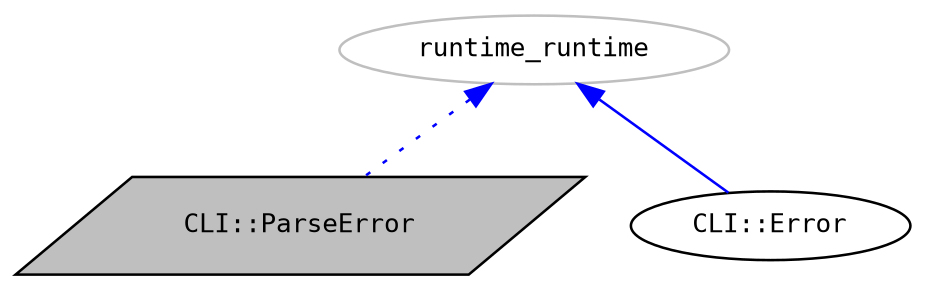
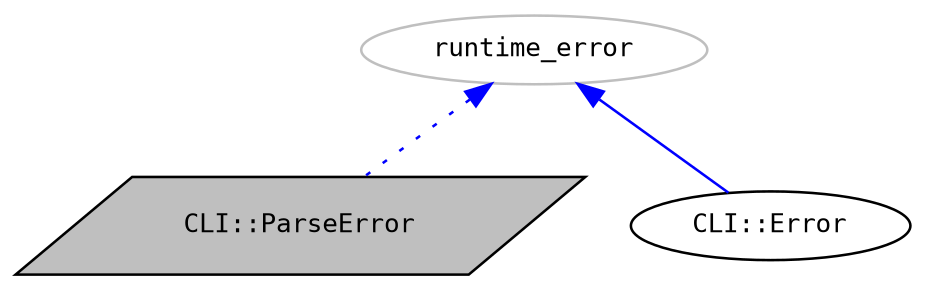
  digraph {
    fontname="DejaVu Sans Mono"
    node [color=black fillcolor=white fontname="DejaVu Sans Mono" fontsize=10 shape=ellipse style=filled]
    edge [color=blue dir=back fontname="DejaVu Sans Mono" fontsize=10 labelfontname=Helvetica labelfontsize=10]
    n1 [fillcolor=grey75 fontcolor=black height=0.2 label="CLI::ParseError" shape=parallelogram width=0.4]
    n2 [height=0.2 label="CLI::Error" width=0.4]
-   n3 [color=grey75 height=0.2 label=runtime_runtime width=0.4]
+   n3 [color=grey75 height=0.2 label=runtime_error width=0.4]
    n3 -> n1 [style=dotted]
    n3 -> n2 [style=solid]
  }
